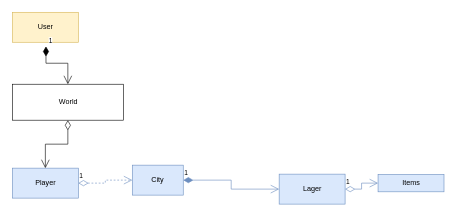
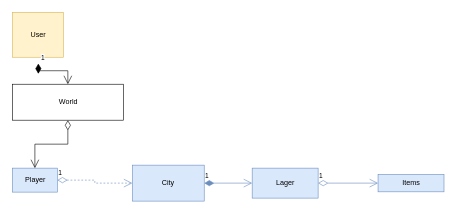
  <mxCell id="0" />
  <mxCell id="1" parent="0" />
- <mxCell id="2" value="City" style="rounded=0;whiteSpace=wrap;html=1;fillColor=#dae8fc;strokeColor=#6c8ebf;" vertex="1" parent="1"><mxGeometry x="220" y="275" width="85" height="50" as="geometry" /></mxCell>
- <mxCell id="3" value="Lager" style="html=1;fillColor=#dae8fc;strokeColor=#6c8ebf;" vertex="1" parent="1"><mxGeometry x="465" y="290" width="110" height="50" as="geometry" /></mxCell>
+ <mxCell id="2" value="City" style="rounded=0;whiteSpace=wrap;html=1;fillColor=#dae8fc;strokeColor=#6c8ebf;" vertex="1" parent="1"><mxGeometry x="220" y="275" width="120" height="60" as="geometry" /></mxCell>
+ <mxCell id="3" value="Lager" style="html=1;fillColor=#dae8fc;strokeColor=#6c8ebf;" vertex="1" parent="1"><mxGeometry x="420" y="280" width="110" height="50" as="geometry" /></mxCell>
  <mxCell id="4" value="Items" style="html=1;fillColor=#dae8fc;strokeColor=#6c8ebf;" vertex="1" parent="1"><mxGeometry x="630" y="290.5" width="110" height="29" as="geometry" /></mxCell>
  <mxCell id="5" value="1" style="endArrow=open;html=1;endSize=12;startArrow=diamondThin;startSize=14;startFill=1;edgeStyle=orthogonalEdgeStyle;align=left;verticalAlign=bottom;rounded=0;fillColor=#dae8fc;strokeColor=#6c8ebf;" edge="1" parent="1" source="2" target="3"><mxGeometry x="-1" y="3" relative="1" as="geometry"><mxPoint x="680" y="600" as="sourcePoint" /><mxPoint x="840" y="600" as="targetPoint" /></mxGeometry></mxCell>
  <mxCell id="6" value="1" style="endArrow=open;html=1;endSize=12;startArrow=diamondThin;startSize=14;startFill=0;edgeStyle=orthogonalEdgeStyle;align=left;verticalAlign=bottom;rounded=0;exitX=1;exitY=0.5;exitDx=0;exitDy=0;fillColor=#dae8fc;strokeColor=#6c8ebf;" edge="1" parent="1" source="3" target="4"><mxGeometry x="-1" y="3" relative="1" as="geometry"><mxPoint x="680" y="600" as="sourcePoint" /><mxPoint x="840" y="600" as="targetPoint" /></mxGeometry></mxCell>
- <mxCell id="7" value="Player" style="html=1;fillColor=#dae8fc;strokeColor=#6c8ebf;" vertex="1" parent="1"><mxGeometry x="20" y="280" width="110" height="50" as="geometry" /></mxCell>
+ <mxCell id="7" value="Player" style="html=1;fillColor=#dae8fc;strokeColor=#6c8ebf;" vertex="1" parent="1"><mxGeometry x="20" y="280" width="75" height="40" as="geometry" /></mxCell>
  <mxCell id="8" value="1" style="endArrow=open;html=1;endSize=12;startArrow=diamondThin;startSize=14;startFill=0;edgeStyle=orthogonalEdgeStyle;align=left;verticalAlign=bottom;rounded=0;exitX=1;exitY=0.5;exitDx=0;exitDy=0;fillColor=#dae8fc;strokeColor=#6c8ebf;entryX=0;entryY=0.5;entryDx=0;entryDy=0;dashed=1;" edge="1" parent="1" source="7" target="2"><mxGeometry x="-1" y="3" relative="1" as="geometry"><mxPoint x="690" y="600" as="sourcePoint" /><mxPoint x="230" y="305" as="targetPoint" /></mxGeometry></mxCell>
- <mxCell id="9" value="User" style="html=1;fillColor=#fff2cc;strokeColor=#d6b656;" vertex="1" parent="1"><mxGeometry x="20" y="20" width="110" height="50" as="geometry" /></mxCell>
+ <mxCell id="9" value="User" style="html=1;fillColor=#fff2cc;strokeColor=#d6b656;" vertex="1" parent="1"><mxGeometry x="20" y="20" width="85" height="75" as="geometry" /></mxCell>
  <mxCell id="10" value="1" style="endArrow=open;html=1;endSize=12;startArrow=diamondThin;startSize=14;startFill=0;edgeStyle=orthogonalEdgeStyle;align=left;verticalAlign=bottom;rounded=0;exitX=0.5;exitY=1;exitDx=0;exitDy=0;entryX=0.5;entryY=0;entryDx=0;entryDy=0;" edge="1" parent="1" source="11" target="7"><mxGeometry x="-1" y="3" relative="1" as="geometry"><mxPoint x="690" y="600" as="sourcePoint" /><mxPoint x="850" y="600" as="targetPoint" /></mxGeometry></mxCell>
  <mxCell id="11" value="World" style="html=1;" vertex="1" parent="1"><mxGeometry x="20" y="140" width="185" height="60" as="geometry" /></mxCell>
  <mxCell id="12" value="1" style="endArrow=open;html=1;endSize=12;startArrow=diamondThin;startSize=14;startFill=1;edgeStyle=orthogonalEdgeStyle;align=left;verticalAlign=bottom;rounded=0;entryX=0.5;entryY=0;entryDx=0;entryDy=0;exitX=0.509;exitY=1.14;exitDx=0;exitDy=0;exitPerimeter=0;" edge="1" parent="1" source="9" target="11"><mxGeometry x="-1" y="3" relative="1" as="geometry"><mxPoint x="180" y="65" as="sourcePoint" /><mxPoint x="340" y="64.5" as="targetPoint" /></mxGeometry></mxCell>
